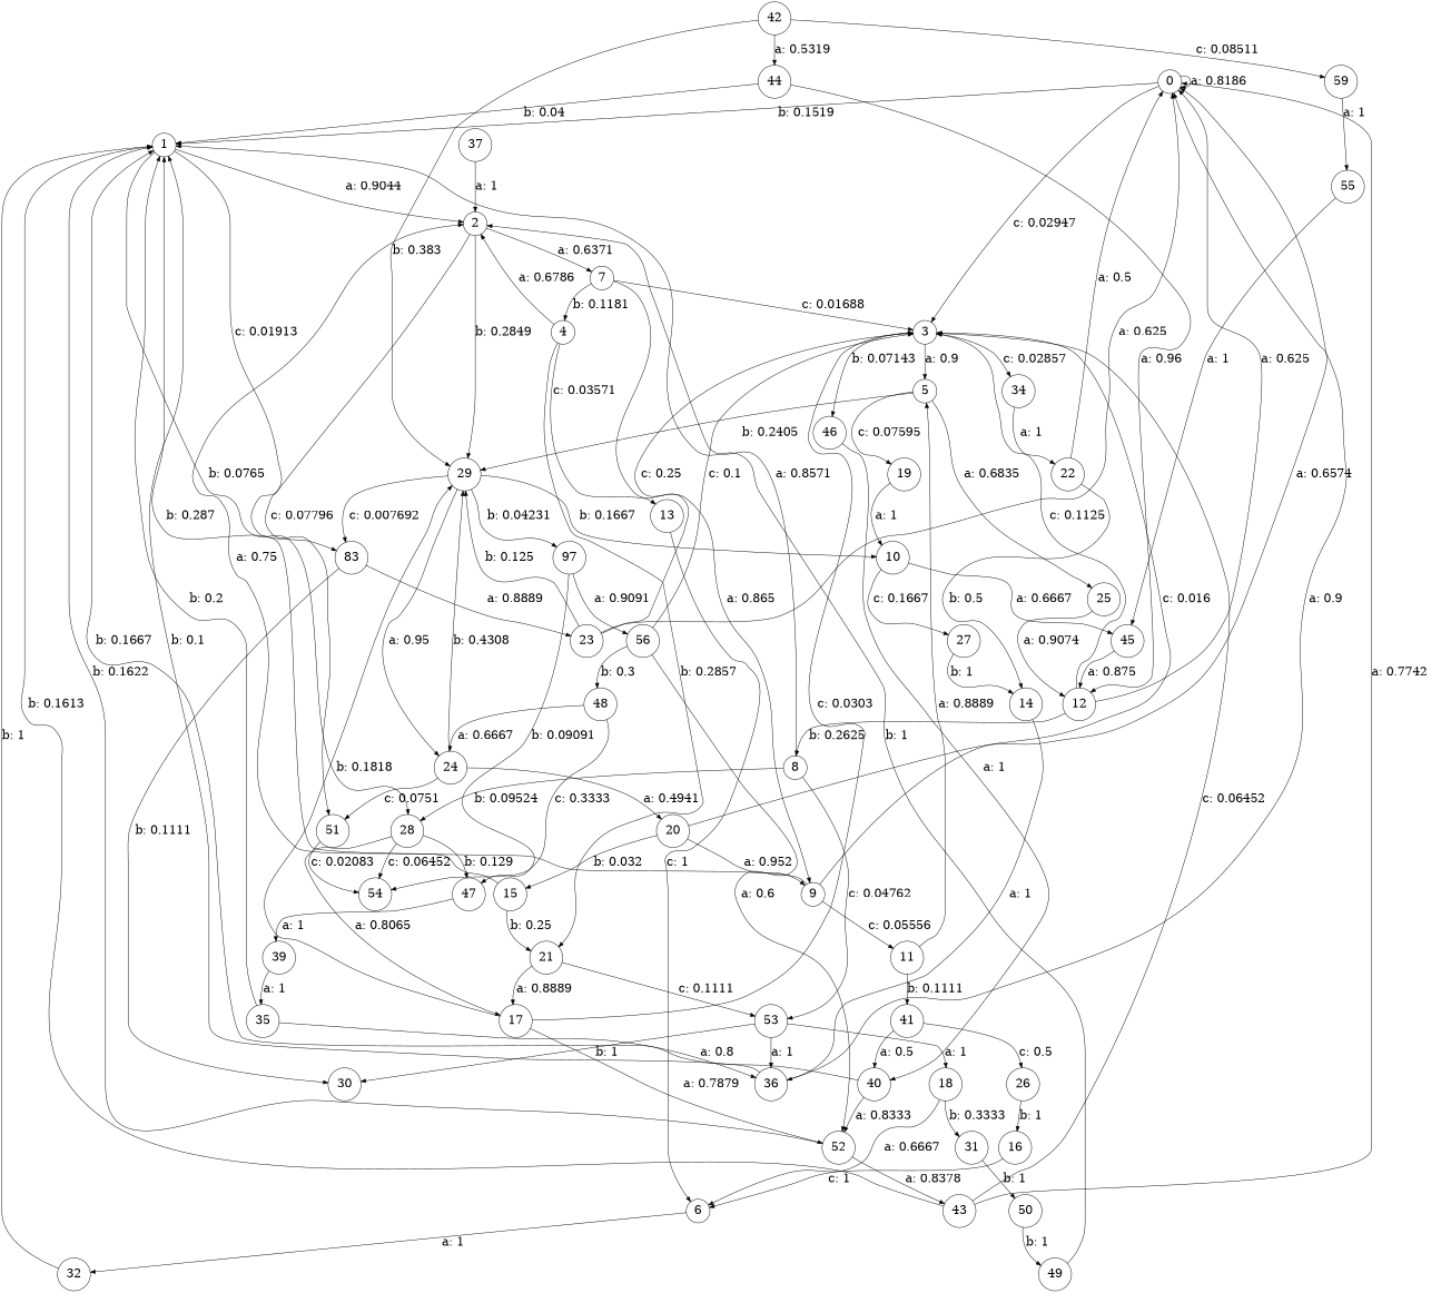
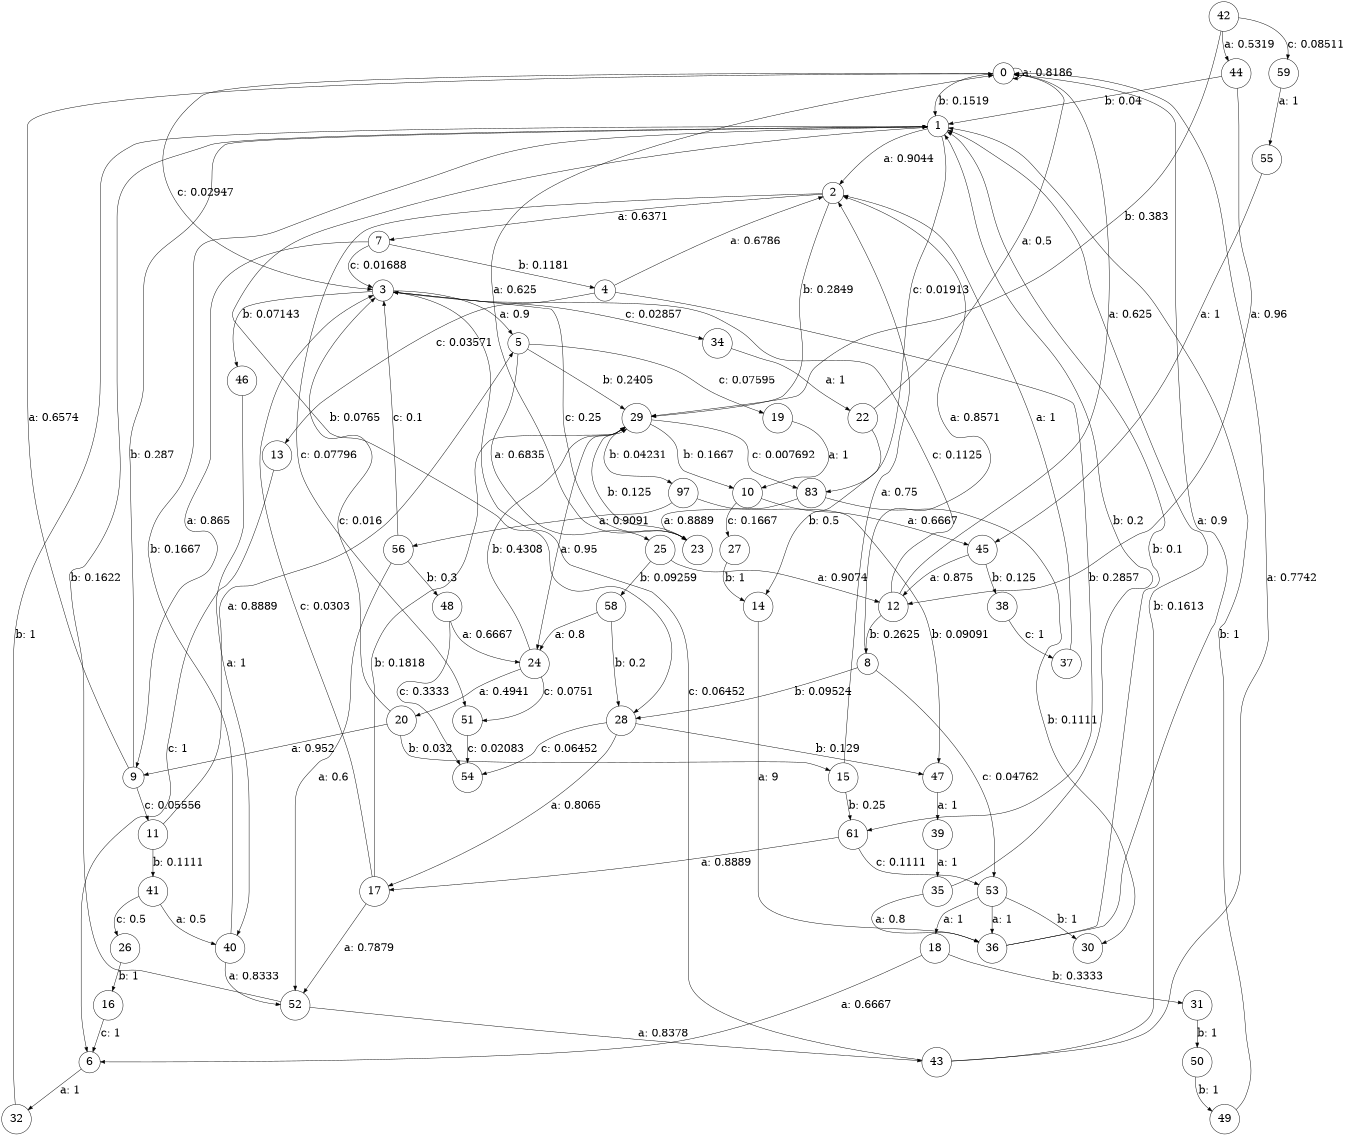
  digraph {
    node [fontsize=24 shape=circle]
    edge [fontsize=24]
    0
    1
    3
    2
    28
    n6 [label=83]
    5
    46
    34
    7
    29
    51
    17
    47
    54
    23
    30
    25
    19
    40
    22
    4
    9
    24
    n25 [label=97]
    10
    52
    39
-   21
+   21 [label=61]
    13
    11
    20
    56
    42
    44
    59
    12
+   58
    14
    53
    6
    36
    18
    32
    8
    45
    27
    41
    26
+   38
    37
    16
    15
    43
    31
    50
    49
    35
    48
    55
    0 -> 0 [label="a: 0.8186   "]
    0 -> 1 [label="b: 0.1519   "]
    0 -> 3 [label="c: 0.02947  "]
    1 -> 2 [label="a: 0.9044   "]
    1 -> 28 [label="b: 0.0765   "]
    1 -> n6 [label="c: 0.01913  "]
    3 -> 5 [label="a: 0.9      "]
    3 -> 46 [label="b: 0.07143  "]
    3 -> 34 [label="c: 0.02857  "]
    2 -> 7 [label="a: 0.6371   "]
    2 -> 29 [label="b: 0.2849   "]
    2 -> 51 [label="c: 0.07796  "]
    28 -> 17 [label="a: 0.8065   "]
    28 -> 47 [label="b: 0.129    "]
    28 -> 54 [label="c: 0.06452  "]
    n6 -> 23 [label="a: 0.8889   "]
    n6 -> 30 [label="b: 0.1111   "]
    5 -> 29 [label="b: 0.2405   "]
    5 -> 25 [label="a: 0.6835   "]
    5 -> 19 [label="c: 0.07595  "]
    46 -> 40 [label="a: 1        "]
    34 -> 22 [label="a: 1        "]
    7 -> 3 [label="c: 0.01688  "]
    7 -> 4 [label="b: 0.1181   "]
    7 -> 9 [label="a: 0.865    "]
    29 -> n6 [label="c: 0.007692  "]
    29 -> 24 [label="a: 0.95     "]
    29 -> n25 [label="b: 0.04231  "]
    29 -> 10 [label="b: 0.1667   "]
    51 -> 54 [label="c: 0.02083  "]
    17 -> 3 [label="c: 0.0303   "]
    17 -> 29 [label="b: 0.1818   "]
    17 -> 52 [label="a: 0.7879   "]
    47 -> 39 [label="a: 1        "]
    23 -> 0 [label="a: 0.625    "]
-   23 -> 3 [label="c: 0.25     "]
+   3 -> 23 [label="c: 0.25     "]
    23 -> 29 [label="b: 0.125    "]
    25 -> 12 [label="a: 0.9074   "]
+   25 -> 58 [label="b: 0.09259  "]
    19 -> 10 [label="a: 1        "]
    40 -> 1 [label="b: 0.1667   "]
    40 -> 52 [label="a: 0.8333   "]
    22 -> 0 [label="a: 0.5      "]
    22 -> 14 [label="b: 0.5      "]
    4 -> 2 [label="a: 0.6786   "]
    4 -> 21 [label="b: 0.2857   "]
    4 -> 13 [label="c: 0.03571  "]
    9 -> 0 [label="a: 0.6574   "]
    9 -> 1 [label="b: 0.287    "]
    9 -> 11 [label="c: 0.05556  "]
    24 -> 29 [label="b: 0.4308   "]
    24 -> 51 [label="c: 0.0751   "]
    24 -> 20 [label="a: 0.4941   "]
    n25 -> 47 [label="b: 0.09091  "]
    n25 -> 56 [label="a: 0.9091   "]
    10 -> 45 [label="a: 0.6667   "]
    10 -> 27 [label="c: 0.1667   "]
    52 -> 1 [label="b: 0.1622   "]
    52 -> 43 [label="a: 0.8378   "]
    39 -> 35 [label="a: 1        "]
    21 -> 17 [label="a: 0.8889   "]
    21 -> 53 [label="c: 0.1111   "]
    13 -> 6 [label="c: 1        "]
    11 -> 5 [label="a: 0.8889   "]
    11 -> 41 [label="b: 0.1111   "]
    20 -> 3 [label="c: 0.016    "]
    20 -> 9 [label="a: 0.952    "]
    20 -> 15 [label="b: 0.032    "]
    56 -> 3 [label="c: 0.1      "]
    56 -> 52 [label="a: 0.6      "]
    56 -> 48 [label="b: 0.3      "]
    42 -> 29 [label="b: 0.383    "]
    42 -> 44 [label="a: 0.5319   "]
    42 -> 59 [label="c: 0.08511  "]
    44 -> 1 [label="b: 0.04     "]
    44 -> 12 [label="a: 0.96     "]
    59 -> 55 [label="a: 1        "]
    12 -> 0 [label="a: 0.625    "]
    12 -> 3 [label="c: 0.1125   "]
    12 -> 8 [label="b: 0.2625   "]
-   14 -> 36 [label="a: 1        "]
+   58 -> 28 [label="b: 0.2      "]
+   58 -> 24 [label="a: 0.8      "]
+   14 -> 36 [label="a: 9        "]
    53 -> 30 [label="b: 1        "]
    53 -> 36 [label="a: 1        "]
    53 -> 18 [label="a: 1        "]
    6 -> 32 [label="a: 1        "]
    36 -> 0 [label="a: 0.9      "]
    36 -> 1 [label="b: 0.1      "]
    18 -> 6 [label="a: 0.6667   "]
    18 -> 31 [label="b: 0.3333   "]
    32 -> 1 [label="b: 1        "]
    8 -> 2 [label="a: 0.8571   "]
    8 -> 28 [label="b: 0.09524  "]
    8 -> 53 [label="c: 0.04762  "]
    45 -> 12 [label="a: 0.875    "]
+   45 -> 38 [label="b: 0.125    "]
    27 -> 14 [label="b: 1        "]
    41 -> 40 [label="a: 0.5      "]
    41 -> 26 [label="c: 0.5      "]
    26 -> 16 [label="b: 1        "]
+   38 -> 37 [label="c: 1        "]
    37 -> 2 [label="a: 1        "]
    16 -> 6 [label="c: 1        "]
    15 -> 2 [label="a: 0.75     "]
    15 -> 21 [label="b: 0.25     "]
    43 -> 0 [label="a: 0.7742   "]
    43 -> 1 [label="b: 0.1613   "]
    43 -> 3 [label="c: 0.06452  "]
    31 -> 50 [label="b: 1        "]
    50 -> 49 [label="b: 1        "]
    49 -> 1 [label="b: 1        "]
    35 -> 1 [label="b: 0.2      "]
    35 -> 36 [label="a: 0.8      "]
    48 -> 54 [label="c: 0.3333   "]
    48 -> 24 [label="a: 0.6667   "]
    55 -> 45 [label="a: 1        "]
  }
